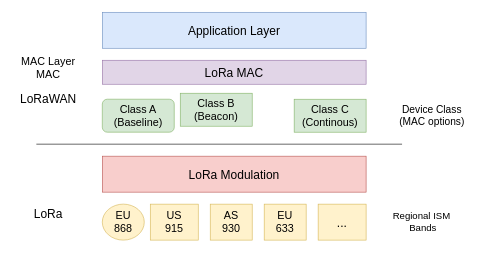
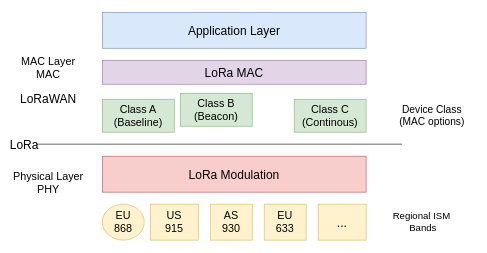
  <mxCell id="0" />
  <mxCell id="1" parent="0" />
  <mxCell id="2" value="&lt;font style=&quot;font-size: 20px;&quot;&gt;Application Layer&lt;/font&gt;" style="rounded=0;whiteSpace=wrap;html=1;fillColor=#dae8fc;strokeColor=#6c8ebf;" vertex="1" parent="1"><mxGeometry x="170" y="20" width="440" height="60" as="geometry" /></mxCell>
  <mxCell id="3" value="&lt;font style=&quot;font-size: 20px;&quot;&gt;LoRa MAC &lt;/font&gt;" style="rounded=0;whiteSpace=wrap;html=1;fillColor=#e1d5e7;strokeColor=#9673a6;" vertex="1" parent="1"><mxGeometry x="170" y="100" width="440" height="40" as="geometry" /></mxCell>
- <mxCell id="4" value="&lt;div style=&quot;font-size: 18px;&quot;&gt;&lt;font style=&quot;font-size: 18px;&quot;&gt;Class A&lt;/font&gt;&lt;/div&gt;&lt;div style=&quot;font-size: 18px;&quot;&gt;&lt;font style=&quot;font-size: 18px;&quot;&gt;(Baseline)&lt;br&gt;&lt;/font&gt;&lt;/div&gt;" style="whiteSpace=wrap;html=1;fillColor=#d5e8d4;strokeColor=#82b366;rounded=1;" vertex="1" parent="1"><mxGeometry x="170" y="165" width="120" height="55" as="geometry" /></mxCell>
+ <mxCell id="4" value="&lt;div style=&quot;font-size: 18px;&quot;&gt;&lt;font style=&quot;font-size: 18px;&quot;&gt;Class A&lt;/font&gt;&lt;/div&gt;&lt;div style=&quot;font-size: 18px;&quot;&gt;&lt;font style=&quot;font-size: 18px;&quot;&gt;(Baseline)&lt;br&gt;&lt;/font&gt;&lt;/div&gt;" style="rounded=0;whiteSpace=wrap;html=1;fillColor=#d5e8d4;strokeColor=#82b366;" vertex="1" parent="1"><mxGeometry x="170" y="165" width="120" height="55" as="geometry" /></mxCell>
  <mxCell id="5" value="&lt;div style=&quot;font-size: 18px;&quot;&gt;&lt;font style=&quot;font-size: 18px;&quot;&gt;Class B&lt;/font&gt;&lt;/div&gt;&lt;div style=&quot;font-size: 18px;&quot;&gt;&lt;font style=&quot;font-size: 18px;&quot;&gt;(Beacon)&lt;br&gt;&lt;/font&gt;&lt;/div&gt;" style="rounded=0;whiteSpace=wrap;html=1;fillColor=#d5e8d4;strokeColor=#82b366;" vertex="1" parent="1"><mxGeometry x="300" y="155" width="120" height="55" as="geometry" /></mxCell>
  <mxCell id="6" value="&lt;div style=&quot;font-size: 18px;&quot;&gt;&lt;font style=&quot;font-size: 18px;&quot;&gt;Class C&lt;/font&gt;&lt;/div&gt;&lt;div style=&quot;font-size: 18px;&quot;&gt;&lt;font style=&quot;font-size: 18px;&quot;&gt;(Continous)&lt;br&gt;&lt;/font&gt;&lt;/div&gt;" style="rounded=0;whiteSpace=wrap;html=1;fillColor=#d5e8d4;strokeColor=#82b366;" vertex="1" parent="1"><mxGeometry x="490" y="165" width="120" height="55" as="geometry" /></mxCell>
  <mxCell id="7" value="&lt;font style=&quot;font-size: 20px;&quot;&gt;LoRa Modulation&lt;/font&gt;" style="rounded=0;whiteSpace=wrap;html=1;fillColor=#f8cecc;strokeColor=#b85450;" vertex="1" parent="1"><mxGeometry x="170" y="260" width="440" height="60" as="geometry" /></mxCell>
  <mxCell id="8" value="" style="endArrow=none;html=1;rounded=0;" edge="1" parent="1"><mxGeometry width="50" height="50" relative="1" as="geometry"><mxPoint x="60" y="240" as="sourcePoint" /><mxPoint x="670" y="240" as="targetPoint" /></mxGeometry></mxCell>
  <mxCell id="9" value="&lt;div style=&quot;font-size: 18px;&quot;&gt;&lt;font style=&quot;font-size: 18px;&quot;&gt;EU&lt;/font&gt;&lt;/div&gt;&lt;div style=&quot;font-size: 18px;&quot;&gt;&lt;font style=&quot;font-size: 18px;&quot;&gt;868&lt;br&gt;&lt;/font&gt;&lt;/div&gt;" style="ellipse;whiteSpace=wrap;html=1;fillColor=#fff2cc;strokeColor=#d6b656;" vertex="1" parent="1"><mxGeometry x="170" y="340" width="70" height="60" as="geometry" /></mxCell>
  <mxCell id="10" value="&lt;div style=&quot;font-size: 18px;&quot;&gt;&lt;font style=&quot;font-size: 18px;&quot;&gt;US&lt;/font&gt;&lt;/div&gt;&lt;div style=&quot;font-size: 18px;&quot;&gt;&lt;font style=&quot;font-size: 18px;&quot;&gt;915&lt;br&gt;&lt;/font&gt;&lt;/div&gt;" style="rounded=0;whiteSpace=wrap;html=1;fillColor=#fff2cc;strokeColor=#d6b656;" vertex="1" parent="1"><mxGeometry x="250" y="340" width="80" height="60" as="geometry" /></mxCell>
  <mxCell id="11" value="&lt;div style=&quot;font-size: 18px;&quot;&gt;&lt;font style=&quot;font-size: 18px;&quot;&gt;AS&lt;br&gt;&lt;/font&gt;&lt;/div&gt;&lt;div style=&quot;font-size: 18px;&quot;&gt;&lt;font style=&quot;font-size: 18px;&quot;&gt;930&lt;br&gt;&lt;/font&gt;&lt;/div&gt;" style="rounded=0;whiteSpace=wrap;html=1;fillColor=#fff2cc;strokeColor=#d6b656;" vertex="1" parent="1"><mxGeometry x="350" y="340" width="70" height="60" as="geometry" /></mxCell>
  <mxCell id="12" value="&lt;div style=&quot;font-size: 18px;&quot;&gt;&lt;font style=&quot;font-size: 18px;&quot;&gt;EU&lt;br&gt;&lt;/font&gt;&lt;/div&gt;&lt;div style=&quot;font-size: 18px;&quot;&gt;&lt;font style=&quot;font-size: 18px;&quot;&gt;633&lt;br&gt;&lt;/font&gt;&lt;/div&gt;" style="rounded=0;whiteSpace=wrap;html=1;fillColor=#fff2cc;strokeColor=#d6b656;" vertex="1" parent="1"><mxGeometry x="440" y="340" width="70" height="60" as="geometry" /></mxCell>
  <mxCell id="13" value="&lt;font style=&quot;font-size: 20px;&quot;&gt;...&lt;/font&gt;" style="rounded=0;whiteSpace=wrap;html=1;fillColor=#fff2cc;strokeColor=#d6b656;" vertex="1" parent="1"><mxGeometry x="530" y="340" width="80" height="60" as="geometry" /></mxCell>
  <mxCell id="14" value="&lt;div style=&quot;font-size: 18px;&quot;&gt;&lt;font style=&quot;font-size: 18px;&quot;&gt;MAC Layer&lt;/font&gt;&lt;/div&gt;&lt;div style=&quot;font-size: 18px;&quot;&gt;&lt;font style=&quot;font-size: 18px;&quot;&gt;MAC&lt;br&gt;&lt;/font&gt;&lt;/div&gt;" style="text;html=1;strokeColor=none;fillColor=none;align=center;verticalAlign=middle;whiteSpace=wrap;rounded=0;" vertex="1" parent="1"><mxGeometry x="20" y="85" width="120" height="55" as="geometry" /></mxCell>
  <mxCell id="15" value="&lt;div style=&quot;font-size: 17px;&quot;&gt;&lt;font style=&quot;font-size: 17px;&quot;&gt;Device Class&lt;/font&gt;&lt;/div&gt;&lt;div style=&quot;font-size: 17px;&quot;&gt;&lt;font style=&quot;font-size: 17px;&quot;&gt;(MAC options)&lt;br&gt;&lt;/font&gt;&lt;/div&gt;" style="text;html=1;strokeColor=none;fillColor=none;align=center;verticalAlign=middle;whiteSpace=wrap;rounded=0;" vertex="1" parent="1"><mxGeometry x="650" y="177.5" width="140" height="30" as="geometry" /></mxCell>
  <mxCell id="16" value="&lt;font style=&quot;font-size: 16px;&quot;&gt;Regional ISM&amp;nbsp; Bands&lt;/font&gt;" style="text;html=1;strokeColor=none;fillColor=none;align=center;verticalAlign=middle;whiteSpace=wrap;rounded=0;" vertex="1" parent="1"><mxGeometry x="650" y="355" width="110" height="30" as="geometry" /></mxCell>
+ <mxCell id="17" value="&lt;div style=&quot;font-size: 18px;&quot;&gt;&lt;font style=&quot;font-size: 18px;&quot;&gt;Physical Layer&lt;/font&gt;&lt;/div&gt;&lt;div style=&quot;font-size: 18px;&quot;&gt;&lt;font style=&quot;font-size: 18px;&quot;&gt;PHY&lt;br&gt;&lt;/font&gt;&lt;/div&gt;" style="text;html=1;strokeColor=none;fillColor=none;align=center;verticalAlign=middle;whiteSpace=wrap;rounded=0;" vertex="1" parent="1"><mxGeometry x="20" y="280" width="120" height="50" as="geometry" /></mxCell>
  <mxCell id="18" value="LoRaWAN" style="text;html=1;strokeColor=none;fillColor=none;align=center;verticalAlign=middle;whiteSpace=wrap;rounded=0;fontSize=20;" vertex="1" parent="1"><mxGeometry x="50" y="147.5" width="60" height="30" as="geometry" /></mxCell>
- <mxCell id="19" value="LoRa" style="text;html=1;strokeColor=none;fillColor=none;align=center;verticalAlign=middle;whiteSpace=wrap;rounded=0;fontSize=20;" vertex="1" parent="1"><mxGeometry x="50" y="340" width="60" height="30" as="geometry" /></mxCell>
+ <mxCell id="19" value="LoRa" style="text;html=1;strokeColor=none;fillColor=none;align=center;verticalAlign=middle;whiteSpace=wrap;rounded=0;fontSize=20;" vertex="1" parent="1"><mxGeometry x="10" y="225" width="60" height="30" as="geometry" /></mxCell>
